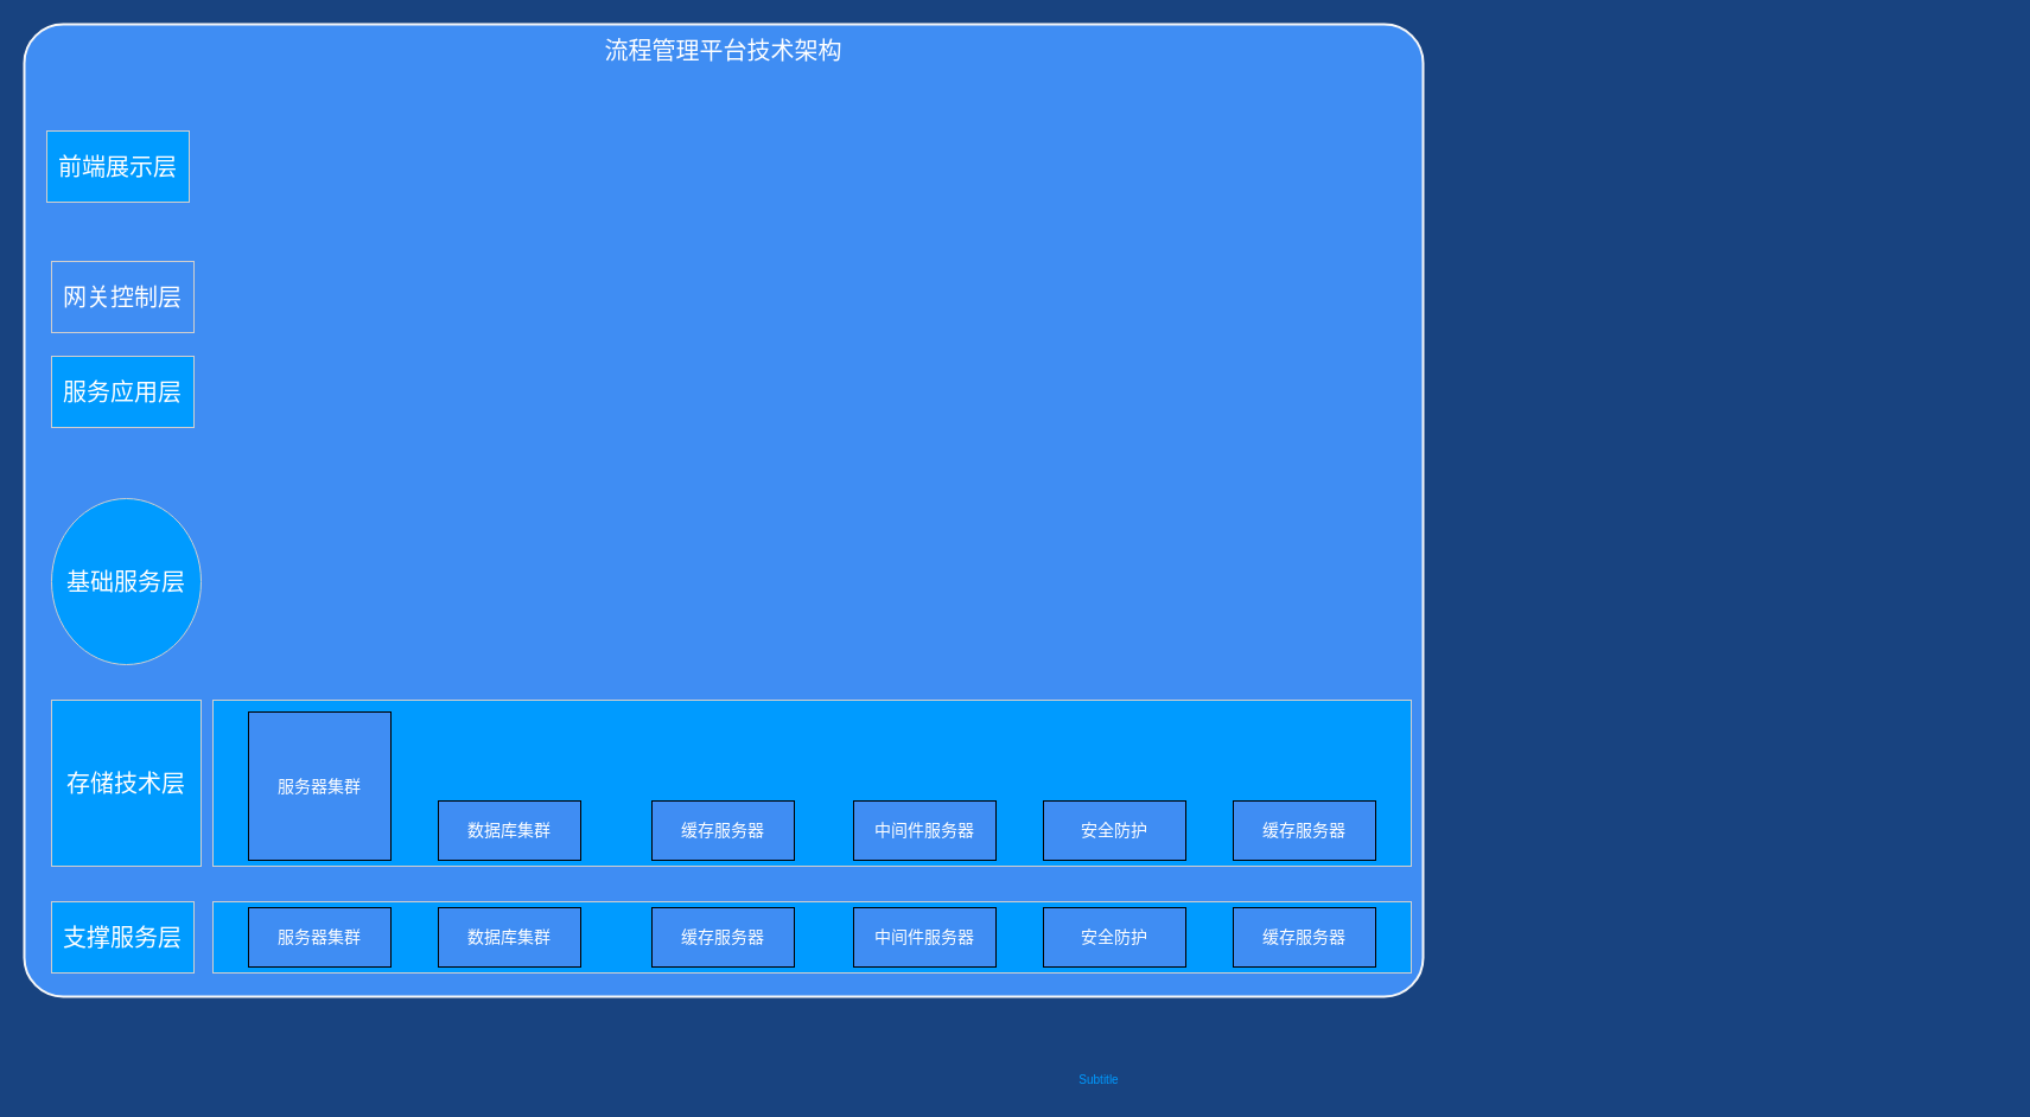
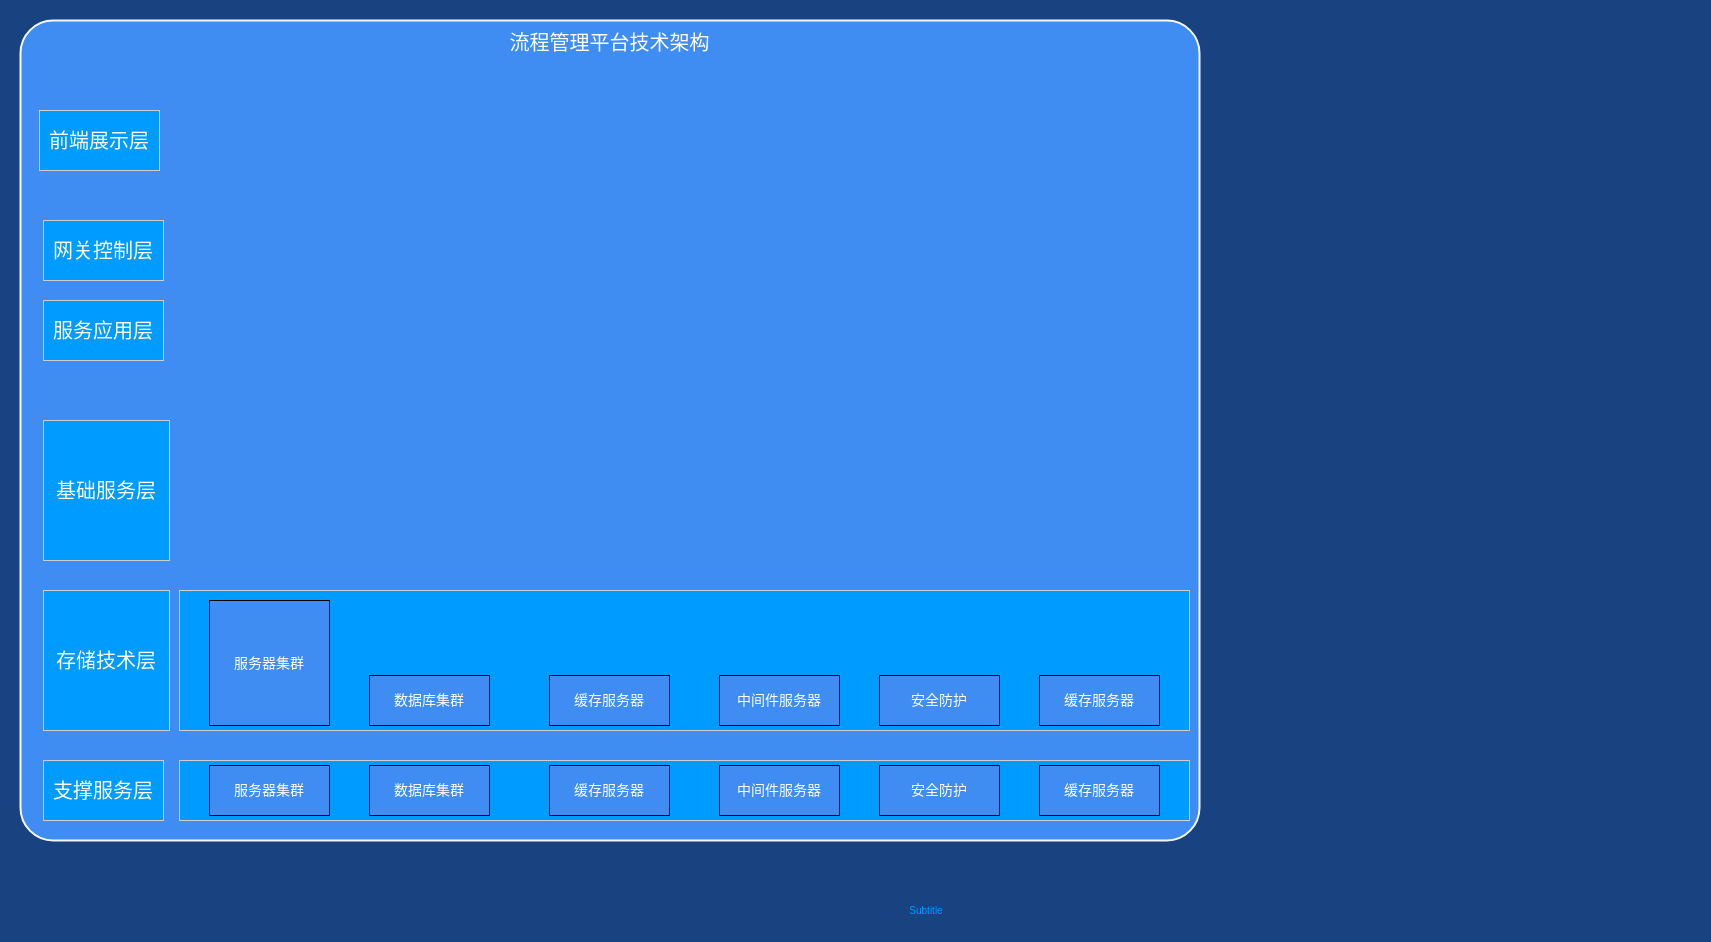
  <mxCell id="0" style=";html=1;" />
  <mxCell id="1" style=";html=1;" parent="0" />
  <mxCell id="2" value="流程管理平台技术架构" style="whiteSpace=wrap;html=1;rounded=1;shadow=0;strokeColor=#f7f7f7;strokeWidth=2;fillColor=#3f8df3;fontSize=20;fontColor=#FFFFFF;align=center;arcSize=4;verticalAlign=top;spacingTop=4;" parent="1" vertex="1"><mxGeometry x="20" y="20" width="1179" height="820" as="geometry" /></mxCell>
  <mxCell id="3" value="Subtitle" style="text;html=1;strokeColor=none;fillColor=none;align=center;verticalAlign=middle;whiteSpace=wrap;rounded=0;shadow=0;fontSize=10;fontColor=#009BFF;" parent="1" vertex="1"><mxGeometry x="163" y="900" width="1526" height="20" as="geometry" /></mxCell>
  <mxCell id="4" value="&lt;font style=&quot;font-size: 20px;&quot; color=&quot;#ffffff&quot;&gt;支撑服务层&lt;/font&gt;" style="rounded=0;whiteSpace=wrap;html=1;fillColor=#009bff;strokeColor=#cfcece;" vertex="1" parent="1"><mxGeometry x="43" y="760" width="120" height="60" as="geometry" /></mxCell>
  <mxCell id="5" value="&lt;font style=&quot;font-size: 20px;&quot; color=&quot;#ffffff&quot;&gt;存储技术层&lt;/font&gt;" style="rounded=0;whiteSpace=wrap;html=1;fillColor=#009bff;strokeColor=#cfcece;" vertex="1" parent="1"><mxGeometry x="43" y="590" width="126" height="140" as="geometry" /></mxCell>
- <mxCell id="6" value="&lt;font style=&quot;font-size: 20px;&quot; color=&quot;#ffffff&quot;&gt;基础服务层&lt;/font&gt;" style="ellipse;whiteSpace=wrap;html=1;fillColor=#009bff;strokeColor=#cfcece;" vertex="1" parent="1"><mxGeometry x="43" y="420" width="126" height="140" as="geometry" /></mxCell>
+ <mxCell id="6" value="&lt;font style=&quot;font-size: 20px;&quot; color=&quot;#ffffff&quot;&gt;基础服务层&lt;/font&gt;" style="rounded=0;whiteSpace=wrap;html=1;fillColor=#009bff;strokeColor=#cfcece;" vertex="1" parent="1"><mxGeometry x="43" y="420" width="126" height="140" as="geometry" /></mxCell>
  <mxCell id="7" value="&lt;font style=&quot;font-size: 20px;&quot; color=&quot;#ffffff&quot;&gt;服务应用层&lt;/font&gt;" style="rounded=0;whiteSpace=wrap;html=1;fillColor=#009bff;strokeColor=#cfcece;" vertex="1" parent="1"><mxGeometry x="43" y="300" width="120" height="60" as="geometry" /></mxCell>
- <mxCell id="8" value="&lt;font style=&quot;font-size: 20px;&quot; color=&quot;#ffffff&quot;&gt;网关控制层&lt;/font&gt;" style="rounded=0;whiteSpace=wrap;html=1;fillColor=#3f8df3;strokeColor=#cfcece;" vertex="1" parent="1"><mxGeometry x="43" y="220" width="120" height="60" as="geometry" /></mxCell>
+ <mxCell id="8" value="&lt;font style=&quot;font-size: 20px;&quot; color=&quot;#ffffff&quot;&gt;网关控制层&lt;/font&gt;" style="rounded=0;whiteSpace=wrap;html=1;fillColor=#009bff;strokeColor=#cfcece;" vertex="1" parent="1"><mxGeometry x="43" y="220" width="120" height="60" as="geometry" /></mxCell>
  <mxCell id="9" value="&lt;font style=&quot;font-size: 20px;&quot; color=&quot;#ffffff&quot;&gt;前端展示层&lt;/font&gt;" style="rounded=0;whiteSpace=wrap;html=1;fillColor=#009bff;strokeColor=#cfcece;" vertex="1" parent="1"><mxGeometry x="39" y="110" width="120" height="60" as="geometry" /></mxCell>
  <mxCell id="10" value="" style="rounded=0;whiteSpace=wrap;html=1;fillColor=#009bff;strokeColor=#cfcece;" vertex="1" parent="1"><mxGeometry x="179" y="760" width="1010" height="60" as="geometry" /></mxCell>
  <mxCell id="11" value="&lt;font style=&quot;font-size: 14px;&quot; color=&quot;#ffffff&quot;&gt;服务器集群&lt;/font&gt;" style="rounded=0;whiteSpace=wrap;html=1;fillColor=#3F8DF3;" vertex="1" parent="1"><mxGeometry x="209" y="765" width="120" height="50" as="geometry" /></mxCell>
  <mxCell id="12" value="&lt;font style=&quot;font-size: 14px;&quot; color=&quot;#ffffff&quot;&gt;数据库集群&lt;/font&gt;" style="rounded=0;whiteSpace=wrap;html=1;fillColor=#3F8DF3;" vertex="1" parent="1"><mxGeometry x="369" y="765" width="120" height="50" as="geometry" /></mxCell>
  <mxCell id="13" value="&lt;font style=&quot;font-size: 14px;&quot; color=&quot;#ffffff&quot;&gt;缓存服务器&lt;/font&gt;" style="rounded=0;whiteSpace=wrap;html=1;fillColor=#3F8DF3;" vertex="1" parent="1"><mxGeometry x="549" y="765" width="120" height="50" as="geometry" /></mxCell>
  <mxCell id="14" value="&lt;font style=&quot;font-size: 14px;&quot; color=&quot;#ffffff&quot;&gt;中间件服务器&lt;/font&gt;" style="rounded=0;whiteSpace=wrap;html=1;fillColor=#3F8DF3;" vertex="1" parent="1"><mxGeometry x="719" y="765" width="120" height="50" as="geometry" /></mxCell>
  <mxCell id="15" value="&lt;font style=&quot;font-size: 14px;&quot; color=&quot;#ffffff&quot;&gt;安全防护&lt;/font&gt;" style="rounded=0;whiteSpace=wrap;html=1;fillColor=#3F8DF3;" vertex="1" parent="1"><mxGeometry x="879" y="765" width="120" height="50" as="geometry" /></mxCell>
  <mxCell id="16" value="&lt;font style=&quot;font-size: 14px;&quot; color=&quot;#ffffff&quot;&gt;缓存服务器&lt;/font&gt;" style="rounded=0;whiteSpace=wrap;html=1;fillColor=#3F8DF3;" vertex="1" parent="1"><mxGeometry x="1039" y="765" width="120" height="50" as="geometry" /></mxCell>
  <mxCell id="17" value="" style="rounded=0;whiteSpace=wrap;html=1;fillColor=#009bff;strokeColor=#cfcece;" vertex="1" parent="1"><mxGeometry x="179" y="590" width="1010" height="140" as="geometry" /></mxCell>
  <mxCell id="18" value="&lt;font style=&quot;font-size: 14px;&quot; color=&quot;#ffffff&quot;&gt;服务器集群&lt;/font&gt;" style="rounded=0;whiteSpace=wrap;html=1;fillColor=#3F8DF3;" vertex="1" parent="1"><mxGeometry x="209" y="600" width="120" height="125" as="geometry" /></mxCell>
  <mxCell id="19" value="&lt;font style=&quot;font-size: 14px;&quot; color=&quot;#ffffff&quot;&gt;数据库集群&lt;/font&gt;" style="rounded=0;whiteSpace=wrap;html=1;fillColor=#3F8DF3;" vertex="1" parent="1"><mxGeometry x="369" y="675" width="120" height="50" as="geometry" /></mxCell>
  <mxCell id="20" value="&lt;font style=&quot;font-size: 14px;&quot; color=&quot;#ffffff&quot;&gt;缓存服务器&lt;/font&gt;" style="rounded=0;whiteSpace=wrap;html=1;fillColor=#3F8DF3;" vertex="1" parent="1"><mxGeometry x="549" y="675" width="120" height="50" as="geometry" /></mxCell>
  <mxCell id="21" value="&lt;font style=&quot;font-size: 14px;&quot; color=&quot;#ffffff&quot;&gt;中间件服务器&lt;/font&gt;" style="rounded=0;whiteSpace=wrap;html=1;fillColor=#3F8DF3;" vertex="1" parent="1"><mxGeometry x="719" y="675" width="120" height="50" as="geometry" /></mxCell>
  <mxCell id="22" value="&lt;font style=&quot;font-size: 14px;&quot; color=&quot;#ffffff&quot;&gt;安全防护&lt;/font&gt;" style="rounded=0;whiteSpace=wrap;html=1;fillColor=#3F8DF3;" vertex="1" parent="1"><mxGeometry x="879" y="675" width="120" height="50" as="geometry" /></mxCell>
  <mxCell id="23" value="&lt;font style=&quot;font-size: 14px;&quot; color=&quot;#ffffff&quot;&gt;缓存服务器&lt;/font&gt;" style="rounded=0;whiteSpace=wrap;html=1;fillColor=#3F8DF3;" vertex="1" parent="1"><mxGeometry x="1039" y="675" width="120" height="50" as="geometry" /></mxCell>
